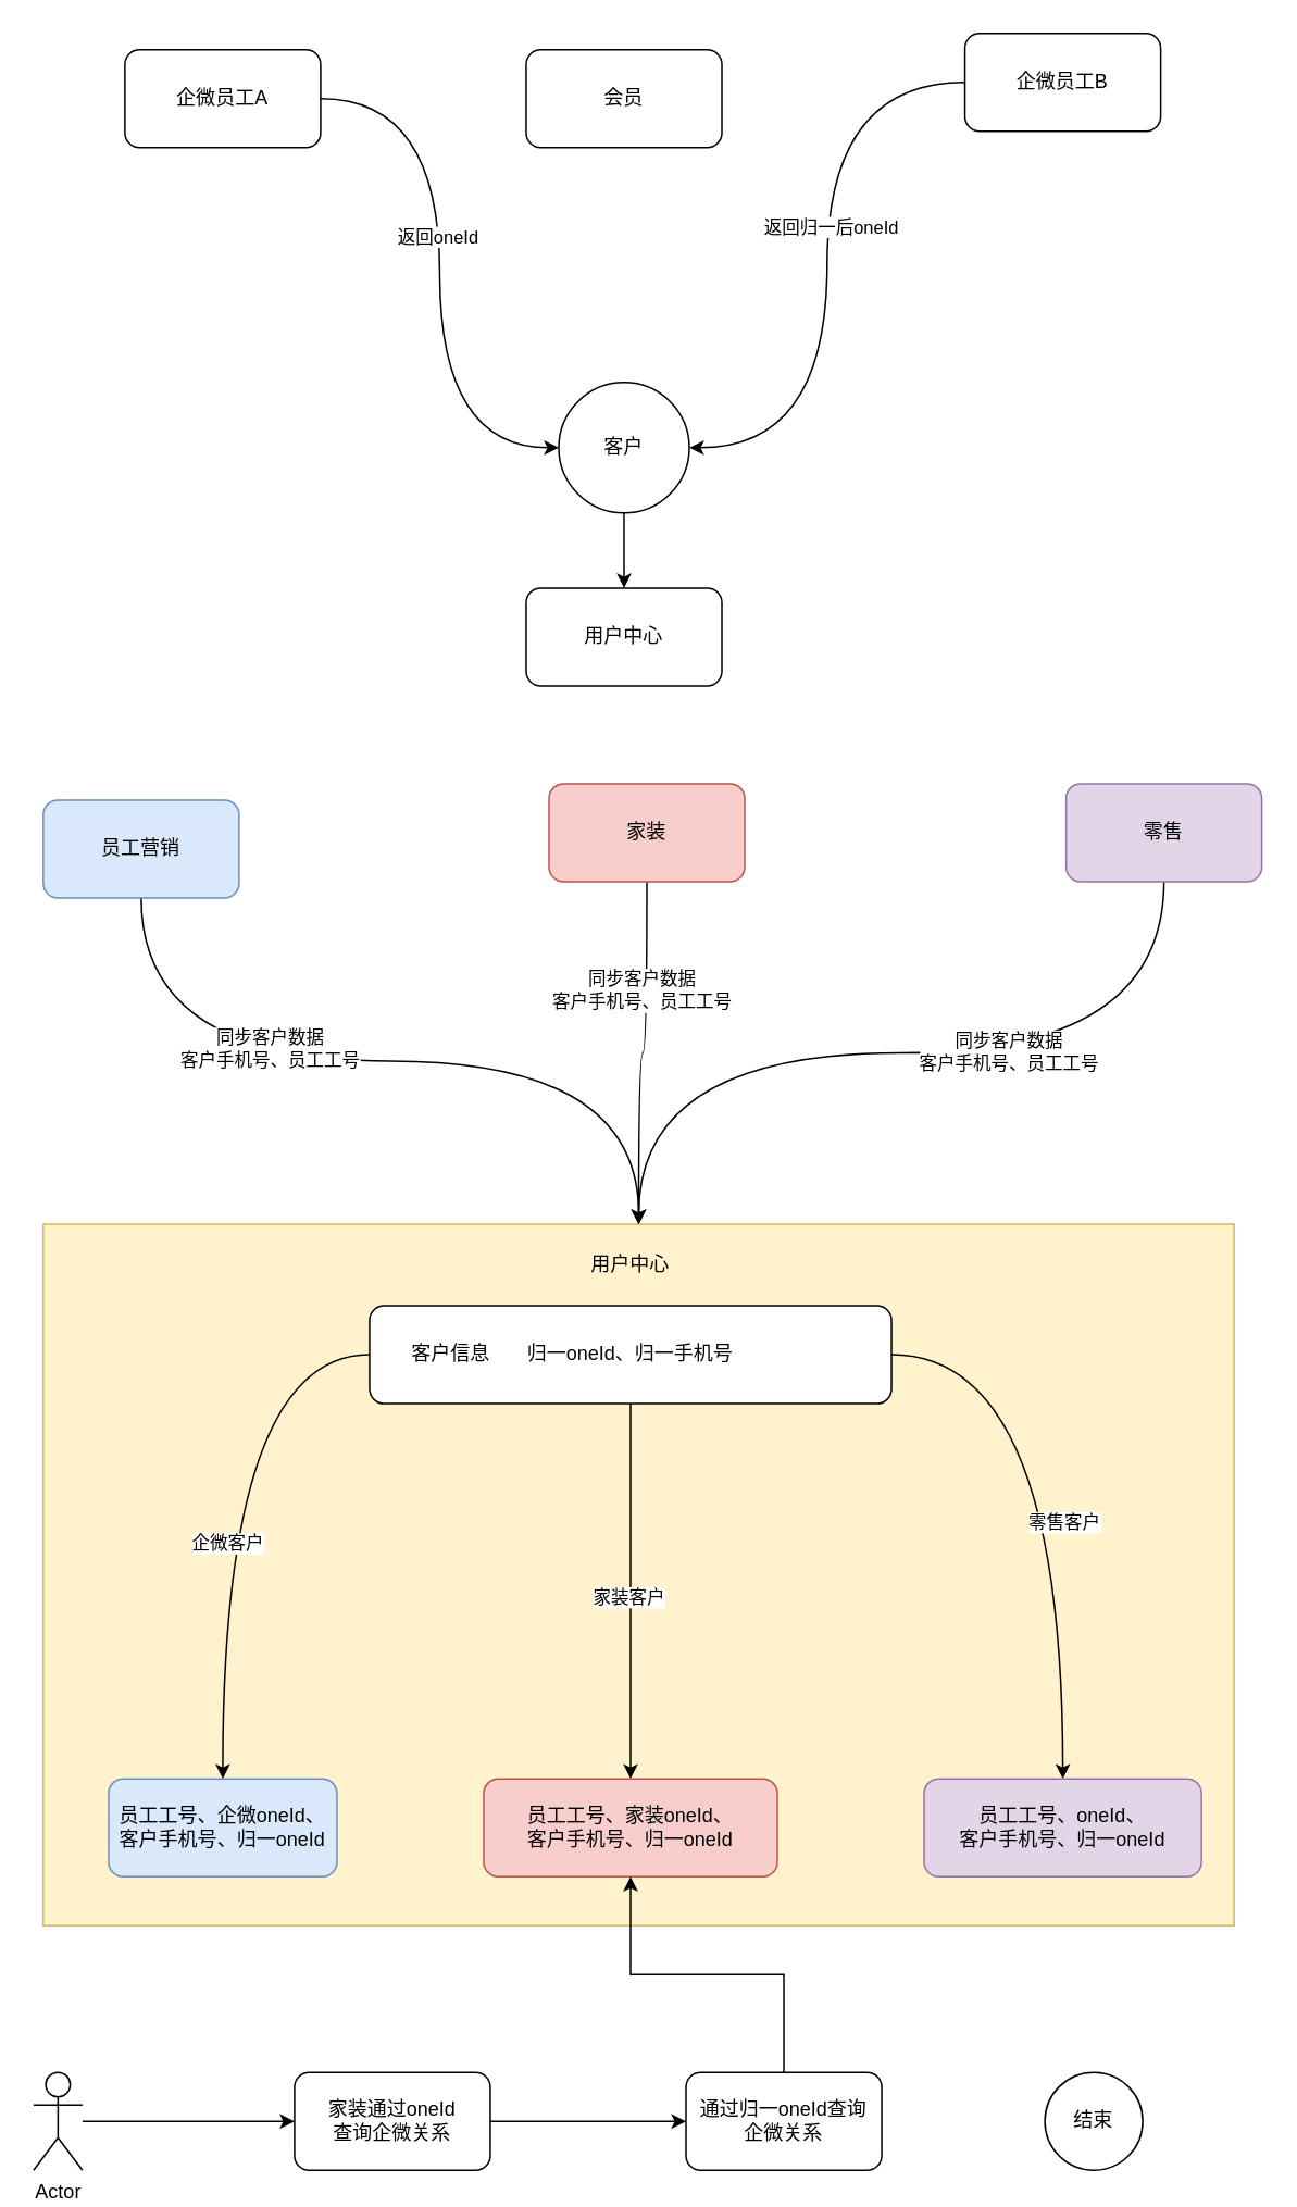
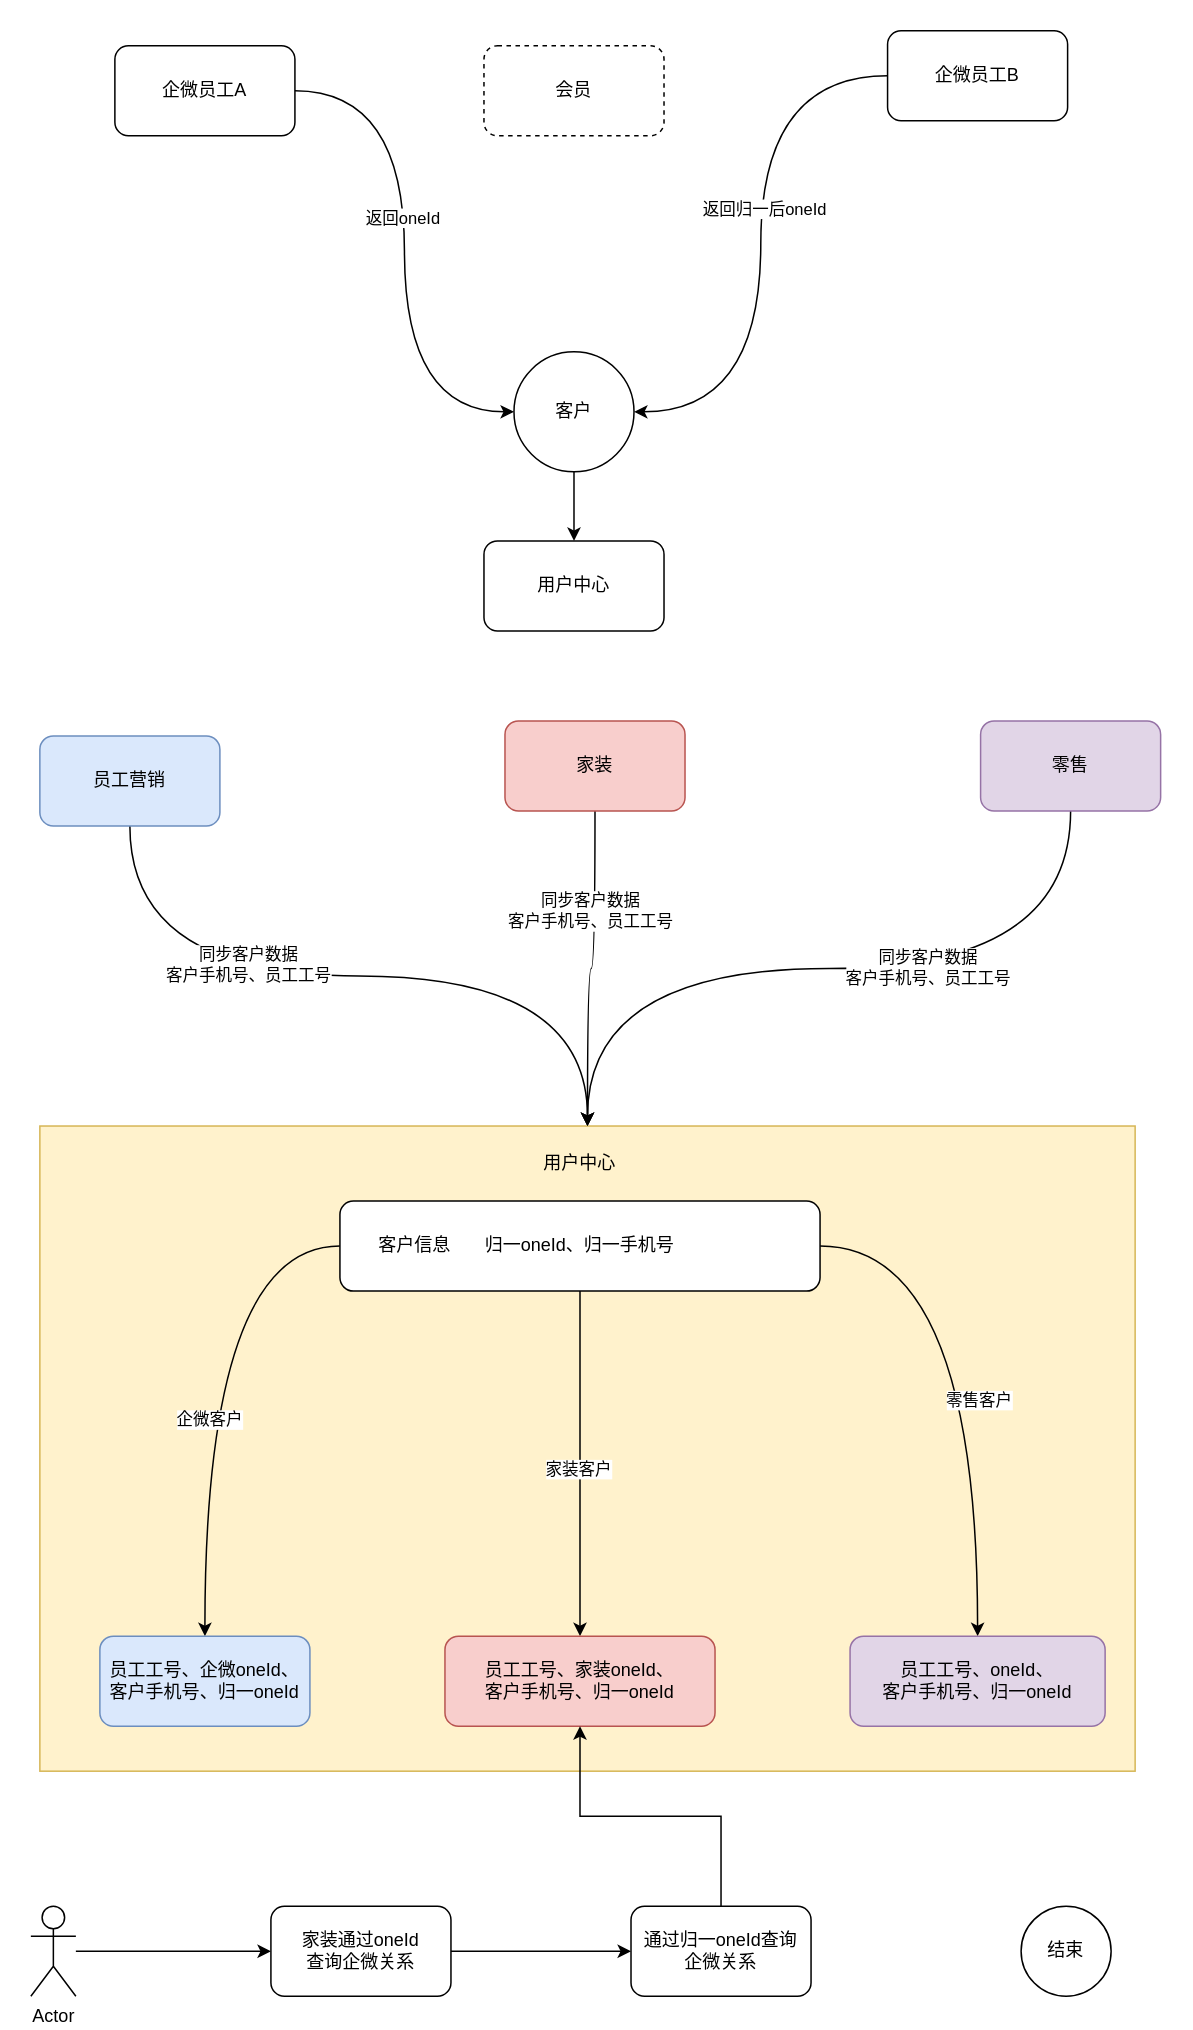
  <mxCell id="0" />
  <mxCell id="1" parent="0" />
  <mxCell id="2" style="edgeStyle=orthogonalEdgeStyle;rounded=0;orthogonalLoop=1;jettySize=auto;html=1;curved=1;" edge="1" parent="1" source="4" target="5"><mxGeometry relative="1" as="geometry" /></mxCell>
  <mxCell id="3" value="同步客户数据&lt;br&gt;客户手机号、员工工号" style="edgeLabel;html=1;align=center;verticalAlign=middle;resizable=0;points=[];" vertex="1" connectable="0" parent="2"><mxGeometry x="-0.297" y="8" relative="1" as="geometry"><mxPoint as="offset" /></mxGeometry></mxCell>
  <mxCell id="4" value="员工营销" style="rounded=1;whiteSpace=wrap;html=1;fillColor=#dae8fc;strokeColor=#6c8ebf;" vertex="1" parent="1"><mxGeometry x="26" y="490" width="120" height="60" as="geometry" /></mxCell>
  <mxCell id="5" value="" style="rounded=0;whiteSpace=wrap;html=1;fillColor=#fff2cc;strokeColor=#d6b656;" vertex="1" parent="1"><mxGeometry x="26" y="750" width="730" height="430" as="geometry" /></mxCell>
  <mxCell id="6" style="edgeStyle=orthogonalEdgeStyle;rounded=0;orthogonalLoop=1;jettySize=auto;html=1;curved=1;" edge="1" parent="1" source="12" target="13"><mxGeometry relative="1" as="geometry"><mxPoint x="126" y="970" as="targetPoint" /></mxGeometry></mxCell>
  <mxCell id="7" value="企微客户" style="edgeLabel;html=1;align=center;verticalAlign=middle;resizable=0;points=[];" vertex="1" connectable="0" parent="6"><mxGeometry x="0.17" y="2" relative="1" as="geometry"><mxPoint as="offset" /></mxGeometry></mxCell>
  <mxCell id="8" style="edgeStyle=orthogonalEdgeStyle;rounded=0;orthogonalLoop=1;jettySize=auto;html=1;curved=1;" edge="1" parent="1" source="12" target="14"><mxGeometry relative="1" as="geometry"><mxPoint x="386" y="980" as="targetPoint" /></mxGeometry></mxCell>
  <mxCell id="9" value="家装客户" style="edgeLabel;html=1;align=center;verticalAlign=middle;resizable=0;points=[];" vertex="1" connectable="0" parent="8"><mxGeometry x="0.022" y="-2" relative="1" as="geometry"><mxPoint as="offset" /></mxGeometry></mxCell>
  <mxCell id="10" style="edgeStyle=orthogonalEdgeStyle;rounded=0;orthogonalLoop=1;jettySize=auto;html=1;curved=1;" edge="1" parent="1" source="12" target="15"><mxGeometry relative="1" as="geometry"><mxPoint x="646" y="980" as="targetPoint" /></mxGeometry></mxCell>
  <mxCell id="11" value="零售客户" style="edgeLabel;html=1;align=center;verticalAlign=middle;resizable=0;points=[];" vertex="1" connectable="0" parent="10"><mxGeometry x="0.133" relative="1" as="geometry"><mxPoint as="offset" /></mxGeometry></mxCell>
  <mxCell id="12" value="归一oneId、归一手机号" style="rounded=1;whiteSpace=wrap;html=1;" vertex="1" parent="1"><mxGeometry x="226" y="800" width="320" height="60" as="geometry" /></mxCell>
  <mxCell id="13" value="员工工号、企微oneId、客户手机号、归一oneId" style="rounded=1;whiteSpace=wrap;html=1;fillColor=#dae8fc;strokeColor=#6c8ebf;" vertex="1" parent="1"><mxGeometry x="66" y="1090" width="140" height="60" as="geometry" /></mxCell>
  <mxCell id="14" value="员工工号、家装oneId、&lt;br&gt;客户手机号、归一oneId" style="rounded=1;whiteSpace=wrap;html=1;fillColor=#f8cecc;strokeColor=#b85450;" vertex="1" parent="1"><mxGeometry x="296" y="1090" width="180" height="60" as="geometry" /></mxCell>
  <mxCell id="15" value="员工工号、oneId、&lt;br&gt;客户手机号、归一oneId" style="rounded=1;whiteSpace=wrap;html=1;fillColor=#e1d5e7;strokeColor=#9673a6;" vertex="1" parent="1"><mxGeometry x="566" y="1090" width="170" height="60" as="geometry" /></mxCell>
  <mxCell id="16" value="客户信息" style="text;html=1;strokeColor=none;fillColor=none;align=center;verticalAlign=middle;whiteSpace=wrap;rounded=0;" vertex="1" parent="1"><mxGeometry x="246" y="815" width="60" height="30" as="geometry" /></mxCell>
  <mxCell id="17" style="edgeStyle=orthogonalEdgeStyle;rounded=0;orthogonalLoop=1;jettySize=auto;html=1;entryX=0.5;entryY=0;entryDx=0;entryDy=0;curved=1;" edge="1" parent="1" source="19" target="5"><mxGeometry relative="1" as="geometry" /></mxCell>
  <mxCell id="18" value="同步客户数据&lt;br style=&quot;border-color: var(--border-color);&quot;&gt;客户手机号、员工工号" style="edgeLabel;html=1;align=center;verticalAlign=middle;resizable=0;points=[];" vertex="1" connectable="0" parent="17"><mxGeometry x="-0.385" y="-4" relative="1" as="geometry"><mxPoint as="offset" /></mxGeometry></mxCell>
  <mxCell id="19" value="家装" style="rounded=1;whiteSpace=wrap;html=1;fillColor=#f8cecc;strokeColor=#b85450;" vertex="1" parent="1"><mxGeometry x="336" y="480" width="120" height="60" as="geometry" /></mxCell>
  <mxCell id="20" style="edgeStyle=orthogonalEdgeStyle;rounded=0;orthogonalLoop=1;jettySize=auto;html=1;entryX=0.5;entryY=0;entryDx=0;entryDy=0;curved=1;" edge="1" parent="1" source="22" target="5"><mxGeometry relative="1" as="geometry" /></mxCell>
  <mxCell id="21" value="同步客户数据&lt;br style=&quot;border-color: var(--border-color);&quot;&gt;客户手机号、员工工号" style="edgeLabel;html=1;align=center;verticalAlign=middle;resizable=0;points=[];" vertex="1" connectable="0" parent="20"><mxGeometry x="-0.244" y="-1" relative="1" as="geometry"><mxPoint as="offset" /></mxGeometry></mxCell>
  <mxCell id="22" value="零售" style="rounded=1;whiteSpace=wrap;html=1;fillColor=#e1d5e7;strokeColor=#9673a6;" vertex="1" parent="1"><mxGeometry x="653" y="480" width="120" height="60" as="geometry" /></mxCell>
  <mxCell id="23" value="用户中心" style="text;html=1;strokeColor=none;fillColor=none;align=center;verticalAlign=middle;whiteSpace=wrap;rounded=0;" vertex="1" parent="1"><mxGeometry x="356" y="760" width="60" height="30" as="geometry" /></mxCell>
  <mxCell id="24" style="edgeStyle=orthogonalEdgeStyle;rounded=0;orthogonalLoop=1;jettySize=auto;html=1;entryX=0;entryY=0.5;entryDx=0;entryDy=0;" edge="1" parent="1" source="25" target="27"><mxGeometry relative="1" as="geometry" /></mxCell>
  <mxCell id="25" value="Actor" style="shape=umlActor;verticalLabelPosition=bottom;verticalAlign=top;html=1;outlineConnect=0;" vertex="1" parent="1"><mxGeometry x="20" y="1270" width="30" height="60" as="geometry" /></mxCell>
  <mxCell id="26" style="edgeStyle=orthogonalEdgeStyle;rounded=0;orthogonalLoop=1;jettySize=auto;html=1;" edge="1" parent="1" source="27" target="29"><mxGeometry relative="1" as="geometry"><mxPoint x="430" y="1300" as="targetPoint" /></mxGeometry></mxCell>
  <mxCell id="27" value="家装通过oneId&lt;br&gt;查询企微关系" style="rounded=1;whiteSpace=wrap;html=1;" vertex="1" parent="1"><mxGeometry x="180" y="1270" width="120" height="60" as="geometry" /></mxCell>
  <mxCell id="28" value="" style="edgeStyle=orthogonalEdgeStyle;rounded=0;orthogonalLoop=1;jettySize=auto;html=1;" edge="1" parent="1" source="29" target="14"><mxGeometry relative="1" as="geometry" /></mxCell>
  <mxCell id="29" value="通过归一oneId查询&lt;br&gt;企微关系" style="rounded=1;whiteSpace=wrap;html=1;" vertex="1" parent="1"><mxGeometry x="420" y="1270" width="120" height="60" as="geometry" /></mxCell>
- <mxCell id="30" value="结束" style="ellipse;whiteSpace=wrap;html=1;rounded=1;" vertex="1" parent="1"><mxGeometry x="640" y="1270" width="60" height="60" as="geometry" /></mxCell>
+ <mxCell id="30" value="结束" style="ellipse;whiteSpace=wrap;html=1;rounded=1;" vertex="1" parent="1"><mxGeometry x="680" y="1270" width="60" height="60" as="geometry" /></mxCell>
  <mxCell id="31" style="edgeStyle=orthogonalEdgeStyle;rounded=0;orthogonalLoop=1;jettySize=auto;html=1;entryX=0;entryY=0.5;entryDx=0;entryDy=0;curved=1;" edge="1" parent="1" source="33" target="39"><mxGeometry relative="1" as="geometry" /></mxCell>
  <mxCell id="32" value="返回oneId" style="edgeLabel;html=1;align=center;verticalAlign=middle;resizable=0;points=[];" vertex="1" connectable="0" parent="31"><mxGeometry x="-0.123" y="-2" relative="1" as="geometry"><mxPoint y="-1" as="offset" /></mxGeometry></mxCell>
  <mxCell id="33" value="企微员工A" style="rounded=1;whiteSpace=wrap;html=1;" vertex="1" parent="1"><mxGeometry x="76" y="30" width="120" height="60" as="geometry" /></mxCell>
- <mxCell id="34" value="会员" style="rounded=1;whiteSpace=wrap;html=1;" vertex="1" parent="1"><mxGeometry x="322" y="30" width="120" height="60" as="geometry" /></mxCell>
+ <mxCell id="34" value="会员" style="rounded=1;whiteSpace=wrap;html=1;dashed=1;" vertex="1" parent="1"><mxGeometry x="322" y="30" width="120" height="60" as="geometry" /></mxCell>
  <mxCell id="35" style="edgeStyle=orthogonalEdgeStyle;rounded=0;orthogonalLoop=1;jettySize=auto;html=1;entryX=1;entryY=0.5;entryDx=0;entryDy=0;curved=1;" edge="1" parent="1" source="37" target="39"><mxGeometry relative="1" as="geometry" /></mxCell>
  <mxCell id="36" value="返回归一后oneId" style="edgeLabel;html=1;align=center;verticalAlign=middle;resizable=0;points=[];" vertex="1" connectable="0" parent="35"><mxGeometry x="-0.124" y="2" relative="1" as="geometry"><mxPoint y="1" as="offset" /></mxGeometry></mxCell>
  <mxCell id="37" value="企微员工B" style="rounded=1;whiteSpace=wrap;html=1;" vertex="1" parent="1"><mxGeometry x="591" y="20" width="120" height="60" as="geometry" /></mxCell>
  <mxCell id="38" style="edgeStyle=orthogonalEdgeStyle;rounded=0;orthogonalLoop=1;jettySize=auto;html=1;entryX=0.5;entryY=0;entryDx=0;entryDy=0;" edge="1" parent="1" source="39" target="40"><mxGeometry relative="1" as="geometry"><mxPoint x="382" y="364" as="targetPoint" /></mxGeometry></mxCell>
  <mxCell id="39" value="客户" style="ellipse;whiteSpace=wrap;html=1;aspect=fixed;" vertex="1" parent="1"><mxGeometry x="342" y="234" width="80" height="80" as="geometry" /></mxCell>
  <mxCell id="40" value="用户中心" style="rounded=1;whiteSpace=wrap;html=1;" vertex="1" parent="1"><mxGeometry x="322" y="360" width="120" height="60" as="geometry" /></mxCell>
